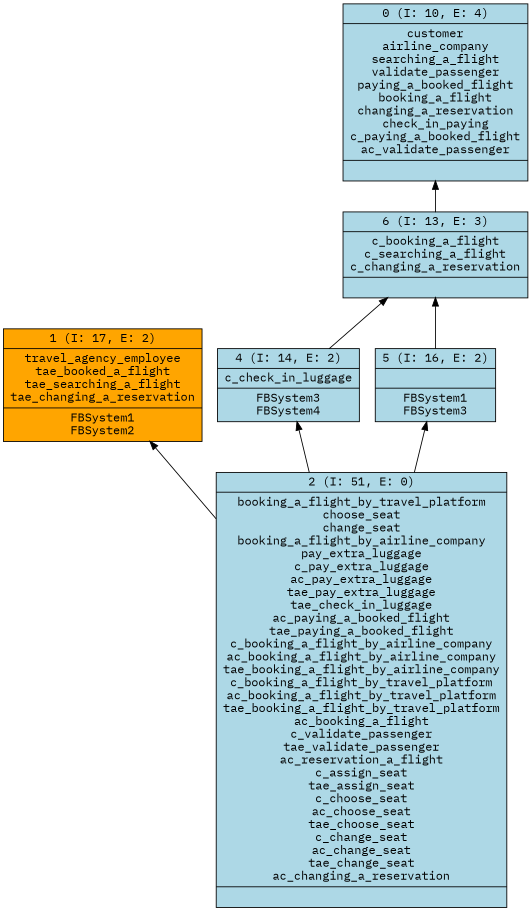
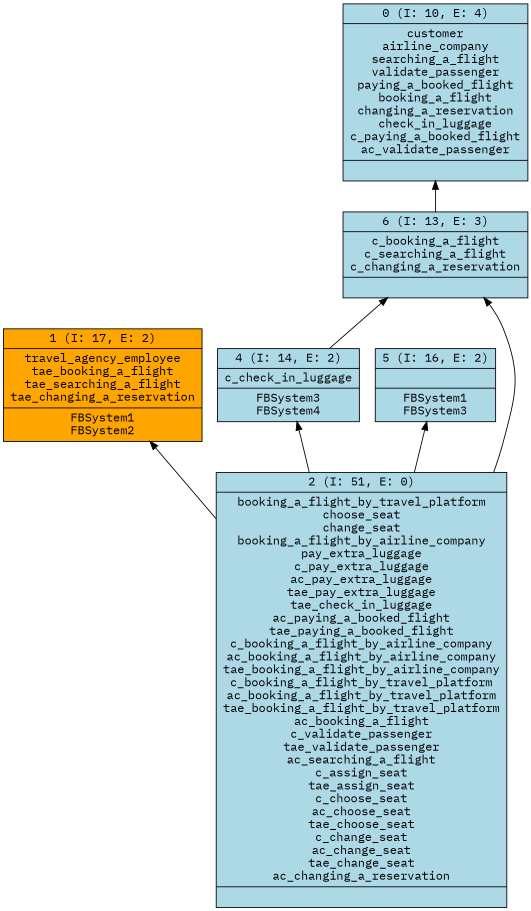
  digraph {
    fontname="IBM Plex Mono"
    rankdir=BT
    node [fillcolor=lightblue fontname="IBM Plex Mono" shape=record style=filled]
    edge [fontname="IBM Plex Mono"]
-   n1 [label="{0 (I: 10, E: 4)|customer\nairline_company\nsearching_a_flight\nvalidate_passenger\npaying_a_booked_flight\nbooking_a_flight\nchanging_a_reservation\ncheck_in_paying\nc_paying_a_booked_flight\nac_validate_passenger\n|}"]
-   n2 [fillcolor=orange label="{1 (I: 17, E: 2)|travel_agency_employee\ntae_booked_a_flight\ntae_searching_a_flight\ntae_changing_a_reservation\n|FBSystem1\nFBSystem2\n}"]
-   n3 [label="{2 (I: 51, E: 0)|booking_a_flight_by_travel_platform\nchoose_seat\nchange_seat\nbooking_a_flight_by_airline_company\npay_extra_luggage\nc_pay_extra_luggage\nac_pay_extra_luggage\ntae_pay_extra_luggage\ntae_check_in_luggage\nac_paying_a_booked_flight\ntae_paying_a_booked_flight\nc_booking_a_flight_by_airline_company\nac_booking_a_flight_by_airline_company\ntae_booking_a_flight_by_airline_company\nc_booking_a_flight_by_travel_platform\nac_booking_a_flight_by_travel_platform\ntae_booking_a_flight_by_travel_platform\nac_booking_a_flight\nc_validate_passenger\ntae_validate_passenger\nac_reservation_a_flight\nc_assign_seat\ntae_assign_seat\nc_choose_seat\nac_choose_seat\ntae_choose_seat\nc_change_seat\nac_change_seat\ntae_change_seat\nac_changing_a_reservation\n|}"]
+   n1 [label="{0 (I: 10, E: 4)|customer\nairline_company\nsearching_a_flight\nvalidate_passenger\npaying_a_booked_flight\nbooking_a_flight\nchanging_a_reservation\ncheck_in_luggage\nc_paying_a_booked_flight\nac_validate_passenger\n|}"]
+   n2 [fillcolor=orange label="{1 (I: 17, E: 2)|travel_agency_employee\ntae_booking_a_flight\ntae_searching_a_flight\ntae_changing_a_reservation\n|FBSystem1\nFBSystem2\n}"]
+   n3 [label="{2 (I: 51, E: 0)|booking_a_flight_by_travel_platform\nchoose_seat\nchange_seat\nbooking_a_flight_by_airline_company\npay_extra_luggage\nc_pay_extra_luggage\nac_pay_extra_luggage\ntae_pay_extra_luggage\ntae_check_in_luggage\nac_paying_a_booked_flight\ntae_paying_a_booked_flight\nc_booking_a_flight_by_airline_company\nac_booking_a_flight_by_airline_company\ntae_booking_a_flight_by_airline_company\nc_booking_a_flight_by_travel_platform\nac_booking_a_flight_by_travel_platform\ntae_booking_a_flight_by_travel_platform\nac_booking_a_flight\nc_validate_passenger\ntae_validate_passenger\nac_searching_a_flight\nc_assign_seat\ntae_assign_seat\nc_choose_seat\nac_choose_seat\ntae_choose_seat\nc_change_seat\nac_change_seat\ntae_change_seat\nac_changing_a_reservation\n|}"]
    n4 [label="{4 (I: 14, E: 2)|c_check_in_luggage\n|FBSystem3\nFBSystem4\n}"]
    n5 [label="{5 (I: 16, E: 2)||FBSystem1\nFBSystem3\n}"]
    n6 [label="{6 (I: 13, E: 3)|c_booking_a_flight\nc_searching_a_flight\nc_changing_a_reservation\n|}"]
    n3 -> n2
    n3 -> n4
    n3 -> n5
    n4 -> n6
-   n5 -> n6
+   n3 -> n6
    n6 -> n1
  }
